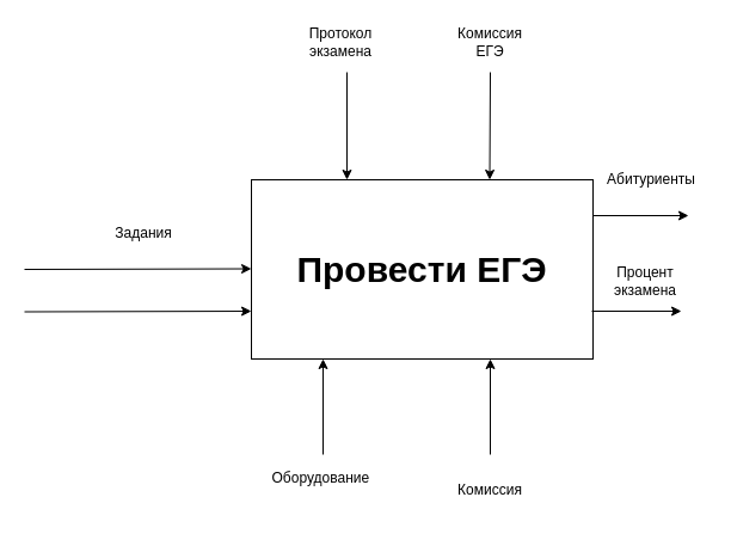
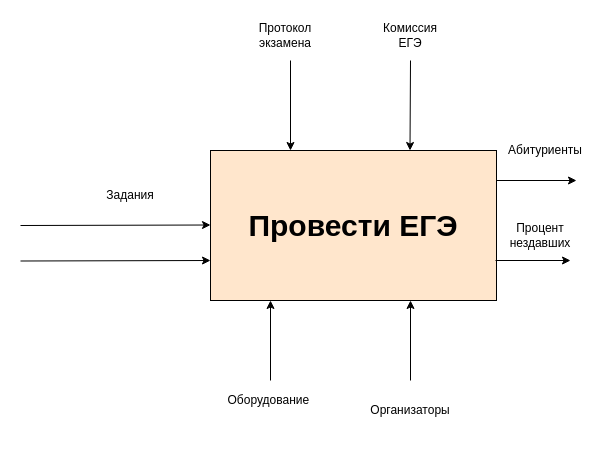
  <mxCell id="0" />
  <mxCell id="1" parent="0" />
- <mxCell id="2" value="&lt;span style=&quot;font-size: 30px;&quot;&gt;&lt;b&gt;Провести ЕГЭ&lt;/b&gt;&lt;/span&gt;" style="rounded=0;whiteSpace=wrap;html=1;" vertex="1" parent="1"><mxGeometry x="210" y="150" width="286" height="150" as="geometry" /></mxCell>
+ <mxCell id="2" value="&lt;span style=&quot;font-size: 30px;&quot;&gt;&lt;b&gt;Провести ЕГЭ&lt;/b&gt;&lt;/span&gt;" style="rounded=0;whiteSpace=wrap;html=1;fillColor=#ffe6cc;" vertex="1" parent="1"><mxGeometry x="210" y="150" width="286" height="150" as="geometry" /></mxCell>
  <mxCell id="3" value="" style="endArrow=classic;html=1;rounded=0;" edge="1" parent="1"><mxGeometry width="50" height="50" relative="1" as="geometry"><mxPoint x="20" y="225" as="sourcePoint" /><mxPoint x="210" y="224.5" as="targetPoint" /></mxGeometry></mxCell>
- <mxCell id="4" value="Задания" style="text;html=1;align=center;verticalAlign=middle;whiteSpace=wrap;rounded=0;" vertex="1" parent="1"><mxGeometry x="90" y="180" width="60" height="30" as="geometry" /></mxCell>
+ <mxCell id="4" value="Задания" style="text;html=1;align=center;verticalAlign=middle;whiteSpace=wrap;rounded=0;" vertex="1" parent="1"><mxGeometry x="100" y="180" width="60" height="30" as="geometry" /></mxCell>
  <mxCell id="5" value="" style="endArrow=classic;html=1;rounded=0;" edge="1" parent="1"><mxGeometry width="50" height="50" relative="1" as="geometry"><mxPoint x="20" y="260.5" as="sourcePoint" /><mxPoint x="210" y="260" as="targetPoint" /></mxGeometry></mxCell>
  <mxCell id="6" value="" style="endArrow=classic;html=1;rounded=0;" edge="1" parent="1"><mxGeometry width="50" height="50" relative="1" as="geometry"><mxPoint x="270" y="380" as="sourcePoint" /><mxPoint x="270" y="300" as="targetPoint" /></mxGeometry></mxCell>
  <mxCell id="7" value="Оборудование&amp;nbsp;" style="text;html=1;align=center;verticalAlign=middle;whiteSpace=wrap;rounded=0;" vertex="1" parent="1"><mxGeometry x="220" y="390" width="100" height="20" as="geometry" /></mxCell>
  <mxCell id="8" value="" style="endArrow=classic;html=1;rounded=0;" edge="1" parent="1"><mxGeometry width="50" height="50" relative="1" as="geometry"><mxPoint x="410" y="380" as="sourcePoint" /><mxPoint x="410" y="300" as="targetPoint" /></mxGeometry></mxCell>
- <mxCell id="9" value="Комиссия" style="text;html=1;align=center;verticalAlign=middle;whiteSpace=wrap;rounded=0;" vertex="1" parent="1"><mxGeometry x="370" y="390" width="80" height="40" as="geometry" /></mxCell>
+ <mxCell id="9" value="Организаторы" style="text;html=1;align=center;verticalAlign=middle;whiteSpace=wrap;rounded=0;" vertex="1" parent="1"><mxGeometry x="370" y="390" width="80" height="40" as="geometry" /></mxCell>
  <mxCell id="10" value="" style="endArrow=classic;html=1;rounded=0;" edge="1" parent="1"><mxGeometry width="50" height="50" relative="1" as="geometry"><mxPoint x="290" y="60" as="sourcePoint" /><mxPoint x="290" y="150" as="targetPoint" /></mxGeometry></mxCell>
  <mxCell id="11" value="Протокол экзамена" style="text;html=1;align=center;verticalAlign=middle;whiteSpace=wrap;rounded=0;" vertex="1" parent="1"><mxGeometry x="250" y="20" width="70" height="30" as="geometry" /></mxCell>
  <mxCell id="12" value="" style="endArrow=classic;html=1;rounded=0;entryX=0.699;entryY=-0.02;entryDx=0;entryDy=0;entryPerimeter=0;" edge="1" parent="1"><mxGeometry width="50" height="50" relative="1" as="geometry"><mxPoint x="410" y="60" as="sourcePoint" /><mxPoint x="409.504" y="150" as="targetPoint" /></mxGeometry></mxCell>
  <mxCell id="13" value="Комиссия&lt;br&gt;ЕГЭ" style="text;html=1;align=center;verticalAlign=middle;whiteSpace=wrap;rounded=0;" vertex="1" parent="1"><mxGeometry x="380" y="20" width="60" height="30" as="geometry" /></mxCell>
  <mxCell id="14" value="" style="endArrow=classic;html=1;rounded=0;" edge="1" parent="1"><mxGeometry width="50" height="50" relative="1" as="geometry"><mxPoint x="496" y="180" as="sourcePoint" /><mxPoint x="576" y="180" as="targetPoint" /></mxGeometry></mxCell>
  <mxCell id="15" value="Абитуриенты" style="text;html=1;align=center;verticalAlign=middle;whiteSpace=wrap;rounded=0;" vertex="1" parent="1"><mxGeometry x="500" y="130" width="90" height="40" as="geometry" /></mxCell>
  <mxCell id="16" value="" style="endArrow=classic;html=1;rounded=0;" edge="1" parent="1"><mxGeometry width="50" height="50" relative="1" as="geometry"><mxPoint x="495" y="260" as="sourcePoint" /><mxPoint x="570" y="260" as="targetPoint" /></mxGeometry></mxCell>
- <mxCell id="17" value="Процент экзамена" style="text;html=1;align=center;verticalAlign=middle;whiteSpace=wrap;rounded=0;" vertex="1" parent="1"><mxGeometry x="510" y="220" width="60" height="30" as="geometry" /></mxCell>
+ <mxCell id="17" value="Процент нездавших" style="text;html=1;align=center;verticalAlign=middle;whiteSpace=wrap;rounded=0;" vertex="1" parent="1"><mxGeometry x="510" y="220" width="60" height="30" as="geometry" /></mxCell>
